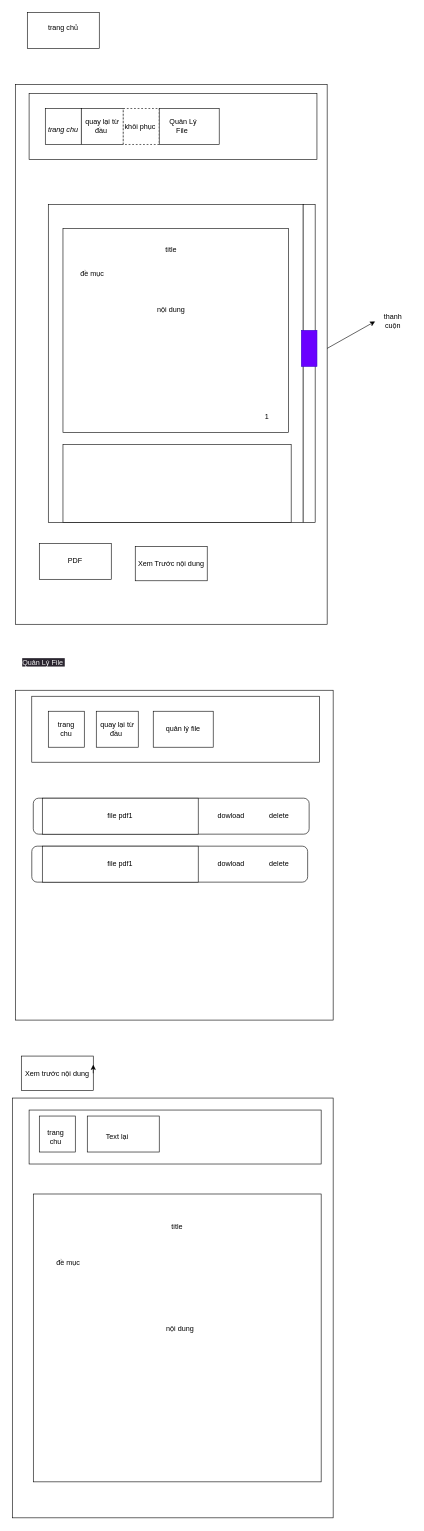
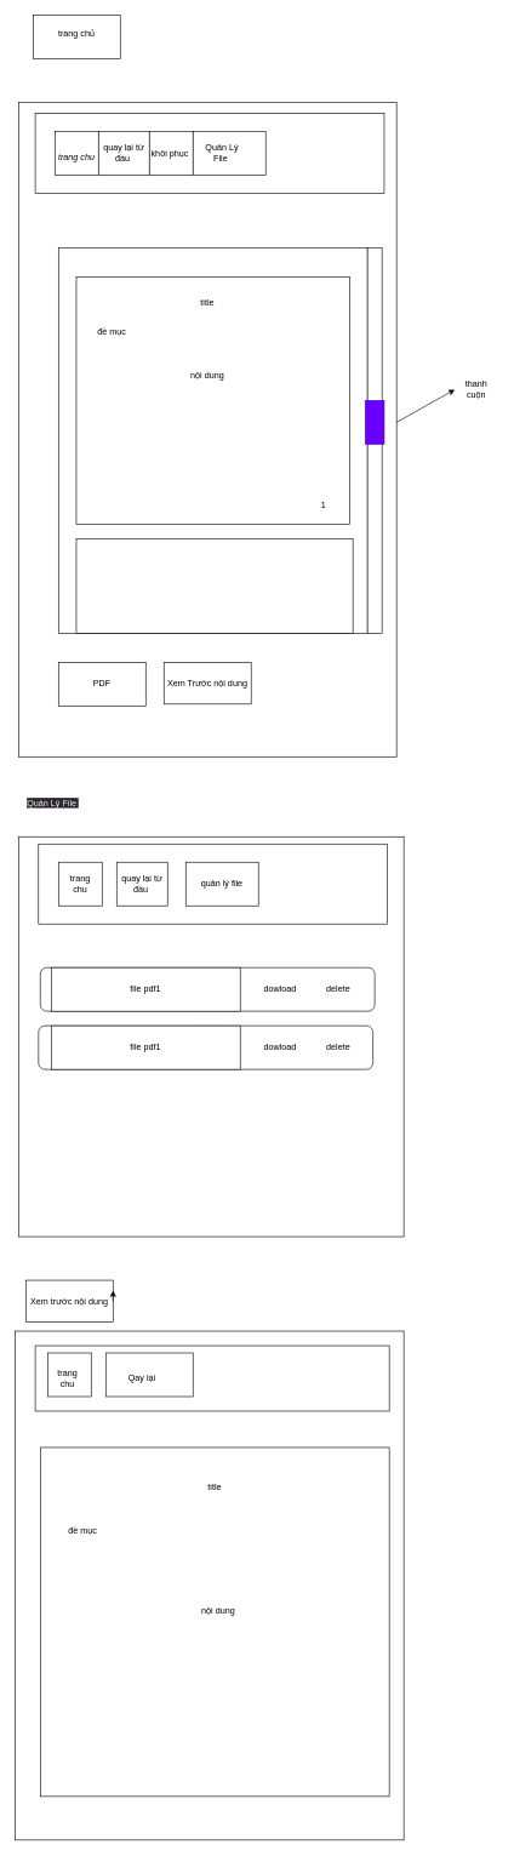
  <mxCell id="0" />
  <mxCell id="1" parent="0" />
  <mxCell id="2" value="" style="rounded=0;whiteSpace=wrap;html=1;" vertex="1" parent="1"><mxGeometry x="25" y="140" width="520" height="900" as="geometry" /></mxCell>
  <mxCell id="3" value="" style="rounded=0;whiteSpace=wrap;html=1;" vertex="1" parent="1"><mxGeometry x="48" y="155" width="480" height="110" as="geometry" /></mxCell>
  <mxCell id="4" value="" style="rounded=0;whiteSpace=wrap;html=1;" vertex="1" parent="1"><mxGeometry x="80" y="340" width="425" height="530" as="geometry" /></mxCell>
  <mxCell id="5" value="" style="whiteSpace=wrap;html=1;aspect=fixed;" vertex="1" parent="1"><mxGeometry x="75" y="180" width="60" height="60" as="geometry" /></mxCell>
  <mxCell id="6" value="trang chu" style="text;html=1;strokeColor=none;fillColor=none;align=center;verticalAlign=middle;whiteSpace=wrap;rounded=0;fontStyle=2" vertex="1" parent="1"><mxGeometry x="75" y="200" width="60" height="30" as="geometry" /></mxCell>
  <mxCell id="7" value="Text" style="text;html=1;strokeColor=none;fillColor=none;align=center;verticalAlign=middle;whiteSpace=wrap;rounded=0;" vertex="1" parent="1"><mxGeometry x="75" y="30" width="60" height="30" as="geometry" /></mxCell>
  <mxCell id="8" value="" style="rounded=0;whiteSpace=wrap;html=1;" vertex="1" parent="1"><mxGeometry x="45" y="20" width="120" height="60" as="geometry" /></mxCell>
  <mxCell id="9" value="trang chủ" style="text;html=1;strokeColor=none;fillColor=none;align=center;verticalAlign=middle;whiteSpace=wrap;rounded=0;" vertex="1" parent="1"><mxGeometry x="75" y="30" width="60" height="30" as="geometry" /></mxCell>
  <mxCell id="10" value="quay lại từ đầu&amp;nbsp;" style="rounded=0;whiteSpace=wrap;html=1;" vertex="1" parent="1"><mxGeometry x="135" y="180" width="70" height="60" as="geometry" /></mxCell>
- <mxCell id="11" value="khôi phục&amp;nbsp;" style="rounded=0;whiteSpace=wrap;html=1;dashed=1;" vertex="1" parent="1"><mxGeometry x="205" y="180" width="60" height="60" as="geometry" /></mxCell>
+ <mxCell id="11" value="khôi phục&amp;nbsp;" style="rounded=0;whiteSpace=wrap;html=1;" vertex="1" parent="1"><mxGeometry x="205" y="180" width="60" height="60" as="geometry" /></mxCell>
  <mxCell id="12" value="" style="rounded=0;whiteSpace=wrap;html=1;" vertex="1" parent="1"><mxGeometry x="265" y="180" width="100" height="60" as="geometry" /></mxCell>
  <mxCell id="13" value="Quản Lý File&amp;nbsp;" style="text;html=1;strokeColor=none;fillColor=none;align=center;verticalAlign=middle;whiteSpace=wrap;rounded=0;" vertex="1" parent="1"><mxGeometry x="275" y="195" width="60" height="30" as="geometry" /></mxCell>
- <mxCell id="14" value="PDF" style="rounded=0;whiteSpace=wrap;html=1;" vertex="1" parent="1"><mxGeometry x="65" y="905" width="120" height="60" as="geometry" /></mxCell>
+ <mxCell id="14" value="PDF" style="rounded=0;whiteSpace=wrap;html=1;" vertex="1" parent="1"><mxGeometry x="80" y="910" width="120" height="60" as="geometry" /></mxCell>
  <mxCell id="15" value="Xem Trước nội dung" style="rounded=0;whiteSpace=wrap;html=1;" vertex="1" parent="1"><mxGeometry x="225" y="910" width="120" height="57.5" as="geometry" /></mxCell>
  <mxCell id="16" value="title" style="rounded=0;whiteSpace=wrap;html=1;" vertex="1" parent="1"><mxGeometry x="225" y="520" width="120" height="40" as="geometry" /></mxCell>
  <mxCell id="17" value="1" style="text;html=1;strokeColor=none;fillColor=none;align=center;verticalAlign=middle;whiteSpace=wrap;rounded=0;" vertex="1" parent="1"><mxGeometry x="435" y="690" width="60" height="30" as="geometry" /></mxCell>
  <mxCell id="18" value="" style="rounded=0;whiteSpace=wrap;html=1;" vertex="1" parent="1"><mxGeometry x="505" y="340" width="20" height="530" as="geometry" /></mxCell>
  <mxCell id="19" value="" style="rounded=0;whiteSpace=wrap;html=1;fillColor=#6a00ff;fontColor=#ffffff;strokeColor=#3700CC;" vertex="1" parent="1"><mxGeometry x="502" y="550" width="26" height="60" as="geometry" /></mxCell>
  <mxCell id="20" value="thanh cuộn" style="text;html=1;strokeColor=none;fillColor=none;align=center;verticalAlign=middle;whiteSpace=wrap;rounded=0;" vertex="1" parent="1"><mxGeometry x="625" y="520" width="60" height="30" as="geometry" /></mxCell>
  <mxCell id="21" value="" style="endArrow=classic;html=1;entryX=0;entryY=0.5;entryDx=0;entryDy=0;" edge="1" parent="1" target="20"><mxGeometry width="50" height="50" relative="1" as="geometry"><mxPoint x="545" y="580" as="sourcePoint" /><mxPoint x="605" y="530" as="targetPoint" /></mxGeometry></mxCell>
  <mxCell id="22" value="" style="rounded=0;whiteSpace=wrap;html=1;" vertex="1" parent="1"><mxGeometry x="104.5" y="380" width="376" height="340" as="geometry" /></mxCell>
  <mxCell id="23" value="" style="rounded=0;whiteSpace=wrap;html=1;" vertex="1" parent="1"><mxGeometry x="104.5" y="740" width="380.5" height="130" as="geometry" /></mxCell>
  <mxCell id="24" value="1" style="text;html=1;strokeColor=none;fillColor=none;align=center;verticalAlign=middle;whiteSpace=wrap;rounded=0;" vertex="1" parent="1"><mxGeometry x="415" y="680" width="60" height="30" as="geometry" /></mxCell>
  <mxCell id="25" value="title" style="text;html=1;strokeColor=none;fillColor=none;align=center;verticalAlign=middle;whiteSpace=wrap;rounded=0;" vertex="1" parent="1"><mxGeometry x="255" y="400" width="60" height="30" as="geometry" /></mxCell>
  <mxCell id="26" value="đề mục&amp;nbsp;" style="text;html=1;strokeColor=none;fillColor=none;align=center;verticalAlign=middle;whiteSpace=wrap;rounded=0;" vertex="1" parent="1"><mxGeometry x="125" y="440" width="60" height="30" as="geometry" /></mxCell>
  <mxCell id="27" value="nội dung" style="text;html=1;strokeColor=none;fillColor=none;align=center;verticalAlign=middle;whiteSpace=wrap;rounded=0;" vertex="1" parent="1"><mxGeometry x="255" y="500" width="60" height="30" as="geometry" /></mxCell>
  <mxCell id="28" value="&#10;&lt;span style=&quot;color: rgb(240, 240, 240); font-family: Helvetica; font-size: 12px; font-style: normal; font-variant-ligatures: normal; font-variant-caps: normal; font-weight: 400; letter-spacing: normal; orphans: 2; text-align: center; text-indent: 0px; text-transform: none; widows: 2; word-spacing: 0px; -webkit-text-stroke-width: 0px; background-color: rgb(42, 37, 47); text-decoration-thickness: initial; text-decoration-style: initial; text-decoration-color: initial; float: none; display: inline !important;&quot;&gt;file pdf1&lt;/span&gt;&#10;&#10;" style="rounded=0;whiteSpace=wrap;html=1;" vertex="1" parent="1"><mxGeometry x="25" y="1150" width="530" height="550" as="geometry" /></mxCell>
  <mxCell id="29" value="&lt;span style=&quot;color: rgb(240, 240, 240); font-family: Helvetica; font-size: 12px; font-style: normal; font-variant-ligatures: normal; font-variant-caps: normal; font-weight: 400; letter-spacing: normal; orphans: 2; text-align: center; text-indent: 0px; text-transform: none; widows: 2; word-spacing: 0px; -webkit-text-stroke-width: 0px; background-color: rgb(42, 37, 47); text-decoration-thickness: initial; text-decoration-style: initial; text-decoration-color: initial; float: none; display: inline !important;&quot;&gt;Quản Lý File&amp;nbsp;&lt;/span&gt;" style="text;whiteSpace=wrap;html=1;" vertex="1" parent="1"><mxGeometry x="35" y="1090" width="100" height="40" as="geometry" /></mxCell>
  <mxCell id="30" value="" style="rounded=0;whiteSpace=wrap;html=1;" vertex="1" parent="1"><mxGeometry x="52.5" y="1160" width="480" height="110" as="geometry" /></mxCell>
  <mxCell id="31" value="quay lại từ đầu&amp;nbsp;" style="rounded=0;whiteSpace=wrap;html=1;" vertex="1" parent="1"><mxGeometry x="160" y="1185" width="70" height="60" as="geometry" /></mxCell>
  <mxCell id="32" value="" style="whiteSpace=wrap;html=1;aspect=fixed;" vertex="1" parent="1"><mxGeometry x="80" y="1185" width="60" height="60" as="geometry" /></mxCell>
  <mxCell id="33" value="trang chu" style="text;html=1;strokeColor=none;fillColor=none;align=center;verticalAlign=middle;whiteSpace=wrap;rounded=0;" vertex="1" parent="1"><mxGeometry x="85" y="1200" width="50" height="30" as="geometry" /></mxCell>
  <mxCell id="34" value="quản lý file" style="rounded=0;whiteSpace=wrap;html=1;" vertex="1" parent="1"><mxGeometry x="255" y="1185" width="100" height="60" as="geometry" /></mxCell>
  <mxCell id="35" value="" style="rounded=1;whiteSpace=wrap;html=1;" vertex="1" parent="1"><mxGeometry x="55" y="1330" width="460" height="60" as="geometry" /></mxCell>
  <mxCell id="36" value="dowload" style="text;html=1;strokeColor=none;fillColor=none;align=center;verticalAlign=middle;whiteSpace=wrap;rounded=0;" vertex="1" parent="1"><mxGeometry x="335" y="1345" width="100" height="30" as="geometry" /></mxCell>
  <mxCell id="37" value="delete" style="text;html=1;strokeColor=none;fillColor=none;align=center;verticalAlign=middle;whiteSpace=wrap;rounded=0;" vertex="1" parent="1"><mxGeometry x="425" y="1345" width="80" height="30" as="geometry" /></mxCell>
  <mxCell id="38" value="file pdf1" style="rounded=0;whiteSpace=wrap;html=1;" vertex="1" parent="1"><mxGeometry x="70" y="1330" width="260" height="60" as="geometry" /></mxCell>
  <mxCell id="39" value="" style="rounded=0;whiteSpace=wrap;html=1;" vertex="1" parent="1"><mxGeometry x="20" y="1830" width="535" height="700" as="geometry" /></mxCell>
  <mxCell id="40" value="Xem trước nội dung" style="rounded=0;whiteSpace=wrap;html=1;" vertex="1" parent="1"><mxGeometry x="35" y="1760" width="120" height="57.5" as="geometry" /></mxCell>
  <mxCell id="41" style="edgeStyle=none;html=1;exitX=1;exitY=0.5;exitDx=0;exitDy=0;entryX=1;entryY=0.25;entryDx=0;entryDy=0;" edge="1" parent="1" source="40" target="40"><mxGeometry relative="1" as="geometry" /></mxCell>
  <mxCell id="42" value="" style="rounded=0;whiteSpace=wrap;html=1;" vertex="1" parent="1"><mxGeometry x="48" y="1850" width="487" height="90" as="geometry" /></mxCell>
  <mxCell id="43" value="" style="whiteSpace=wrap;html=1;aspect=fixed;" vertex="1" parent="1"><mxGeometry x="65" y="1860" width="60" height="60" as="geometry" /></mxCell>
  <mxCell id="44" value="trang chu" style="text;html=1;strokeColor=none;fillColor=none;align=center;verticalAlign=middle;whiteSpace=wrap;rounded=0;" vertex="1" parent="1"><mxGeometry x="70" y="1880" width="45" height="30" as="geometry" /></mxCell>
  <mxCell id="45" value="" style="rounded=0;whiteSpace=wrap;html=1;" vertex="1" parent="1"><mxGeometry x="145" y="1860" width="120" height="60" as="geometry" /></mxCell>
- <mxCell id="46" value="Text lại" style="text;html=1;strokeColor=none;fillColor=none;align=center;verticalAlign=middle;whiteSpace=wrap;rounded=0;" vertex="1" parent="1"><mxGeometry x="165" y="1865" width="60" height="60" as="geometry" /></mxCell>
+ <mxCell id="46" value="Qay lại" style="text;html=1;strokeColor=none;fillColor=none;align=center;verticalAlign=middle;whiteSpace=wrap;rounded=0;" vertex="1" parent="1"><mxGeometry x="165" y="1865" width="60" height="60" as="geometry" /></mxCell>
  <mxCell id="47" value="" style="whiteSpace=wrap;html=1;aspect=fixed;" vertex="1" parent="1"><mxGeometry x="55" y="1990" width="480" height="480" as="geometry" /></mxCell>
  <mxCell id="48" value="title" style="text;html=1;strokeColor=none;fillColor=none;align=center;verticalAlign=middle;whiteSpace=wrap;rounded=0;" vertex="1" parent="1"><mxGeometry x="265" y="2030" width="60" height="30" as="geometry" /></mxCell>
  <mxCell id="49" value="đề mục&amp;nbsp;" style="text;html=1;strokeColor=none;fillColor=none;align=center;verticalAlign=middle;whiteSpace=wrap;rounded=0;" vertex="1" parent="1"><mxGeometry x="85" y="2090" width="60" height="30" as="geometry" /></mxCell>
  <mxCell id="50" value="nội dung" style="text;html=1;strokeColor=none;fillColor=none;align=center;verticalAlign=middle;whiteSpace=wrap;rounded=0;" vertex="1" parent="1"><mxGeometry x="265" y="2200" width="70" height="30" as="geometry" /></mxCell>
  <mxCell id="51" value="" style="rounded=1;whiteSpace=wrap;html=1;" vertex="1" parent="1"><mxGeometry x="52.5" y="1410" width="460" height="60" as="geometry" /></mxCell>
  <mxCell id="52" value="file pdf1" style="rounded=0;whiteSpace=wrap;html=1;" vertex="1" parent="1"><mxGeometry x="70" y="1410" width="260" height="60" as="geometry" /></mxCell>
  <mxCell id="53" value="dowload" style="text;html=1;strokeColor=none;fillColor=none;align=center;verticalAlign=middle;whiteSpace=wrap;rounded=0;" vertex="1" parent="1"><mxGeometry x="335" y="1425" width="100" height="30" as="geometry" /></mxCell>
  <mxCell id="54" value="delete" style="text;html=1;strokeColor=none;fillColor=none;align=center;verticalAlign=middle;whiteSpace=wrap;rounded=0;" vertex="1" parent="1"><mxGeometry x="425" y="1425" width="80" height="30" as="geometry" /></mxCell>
